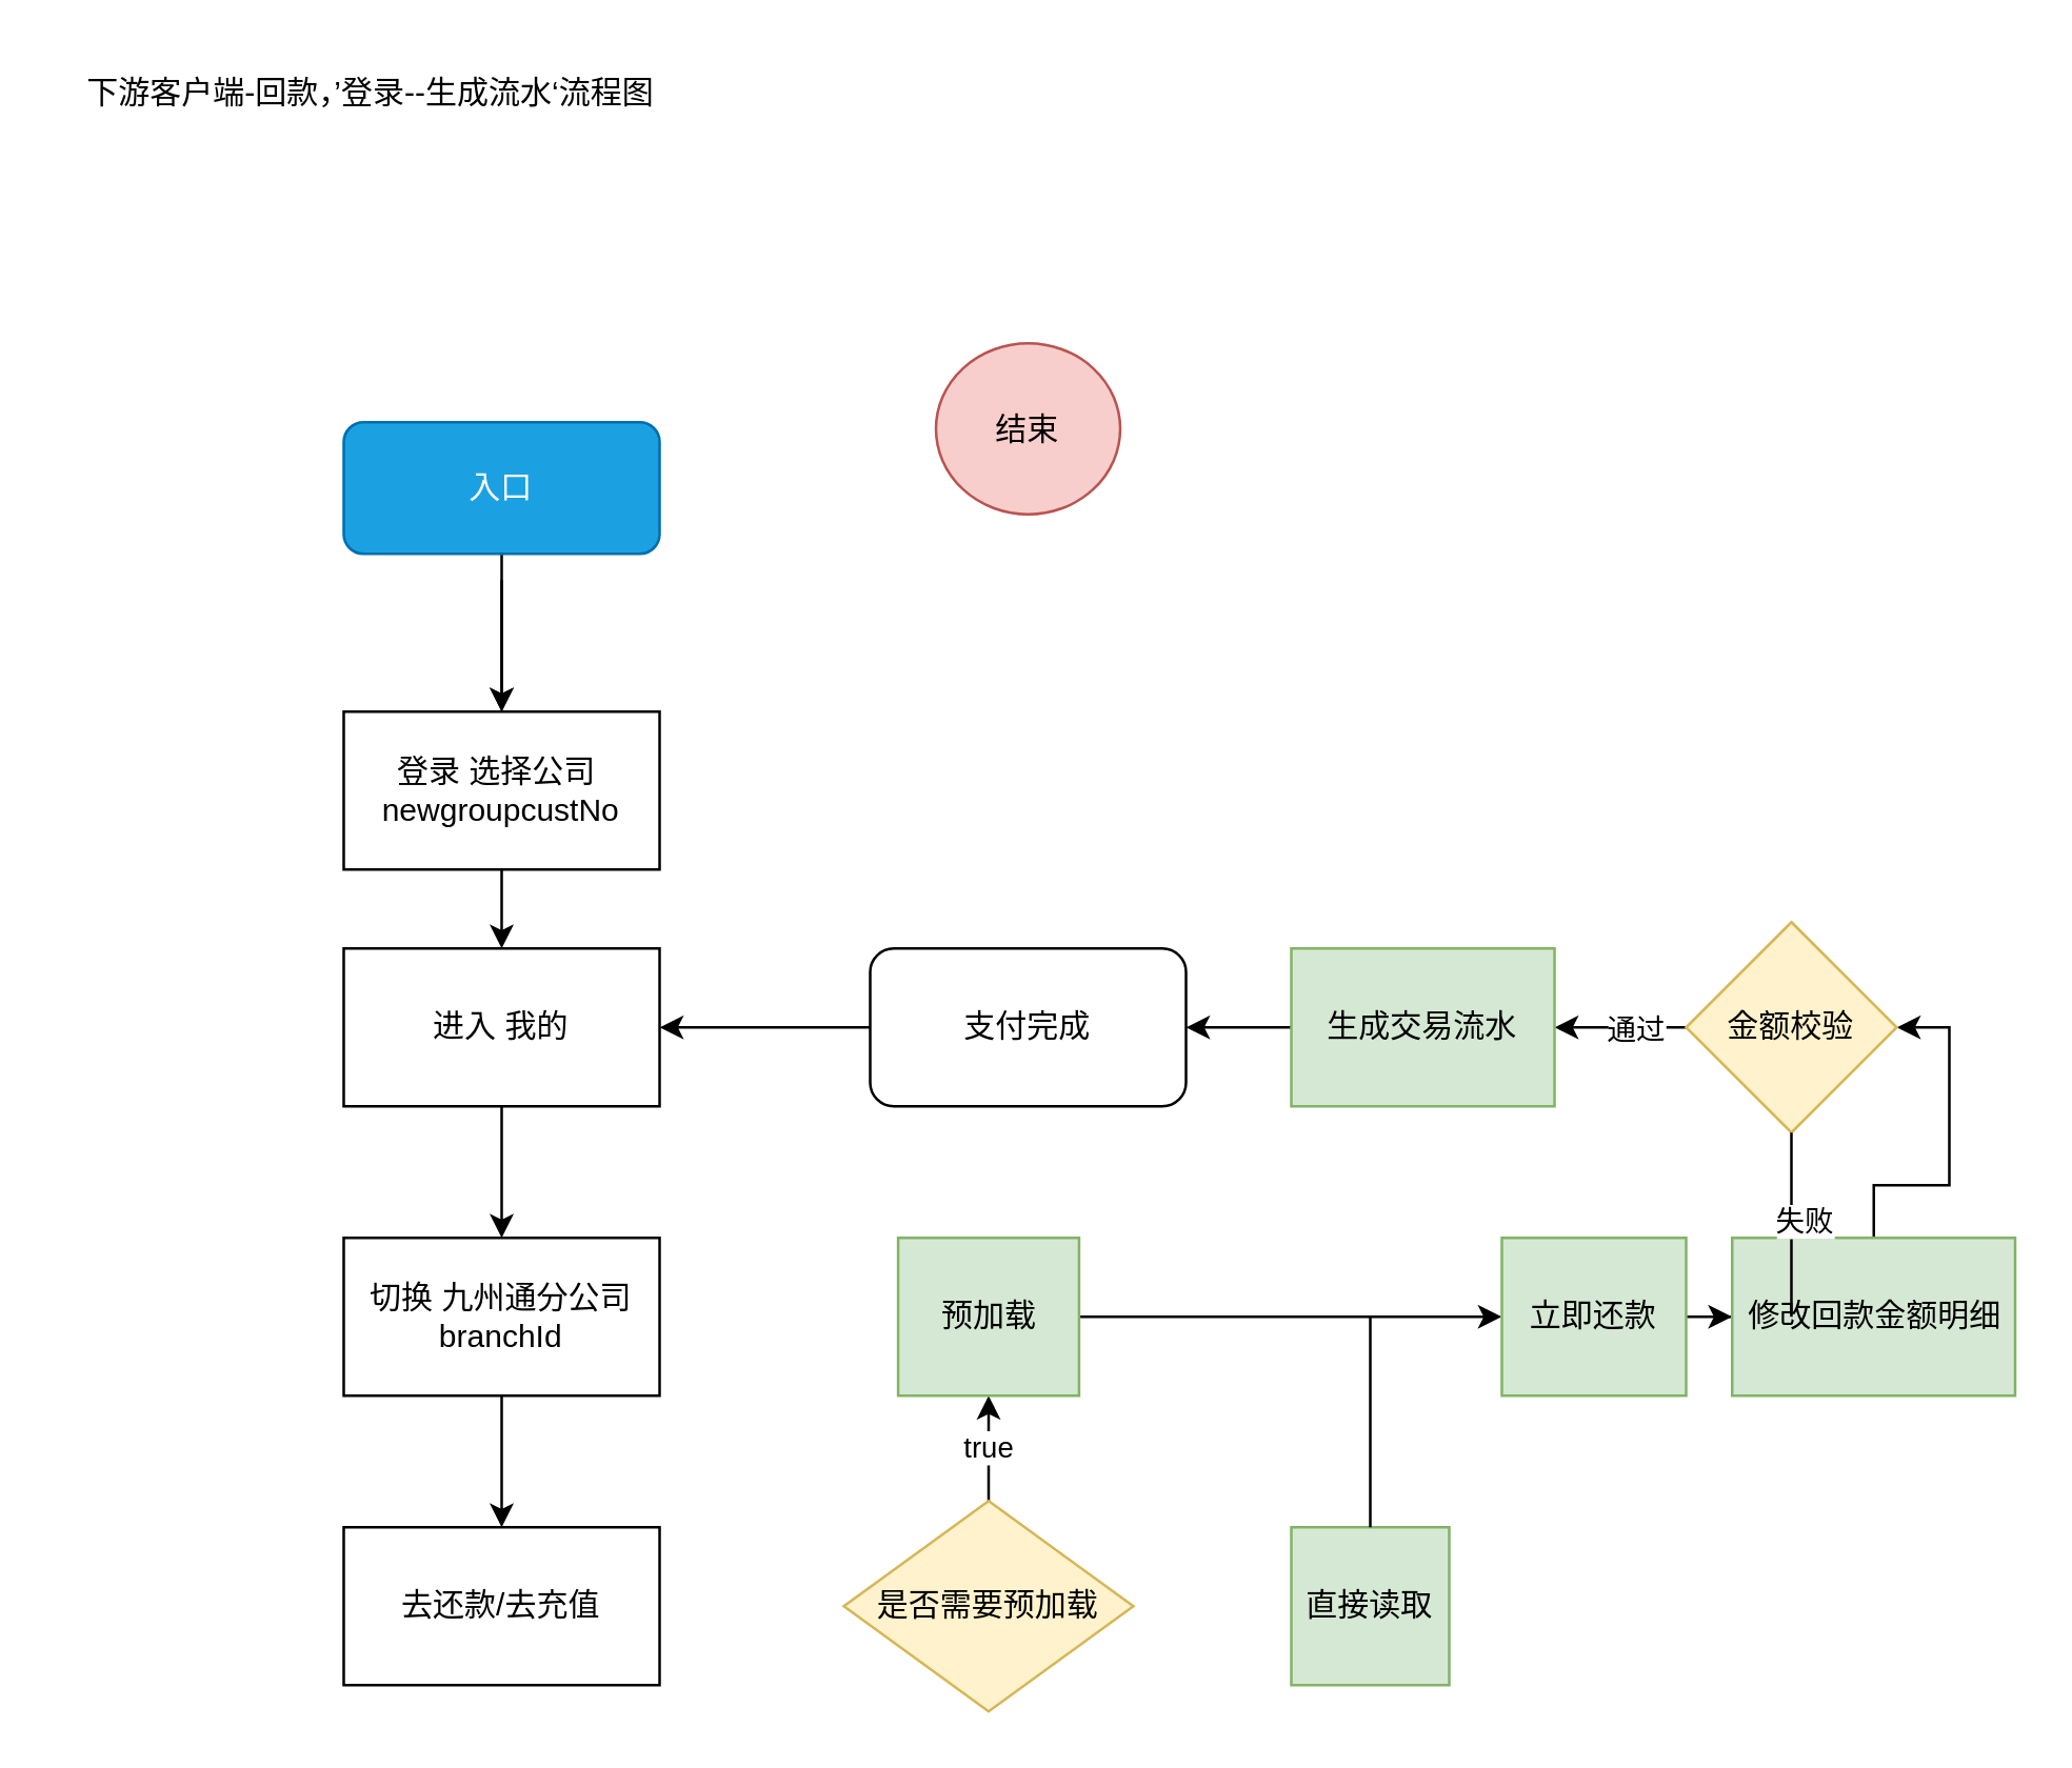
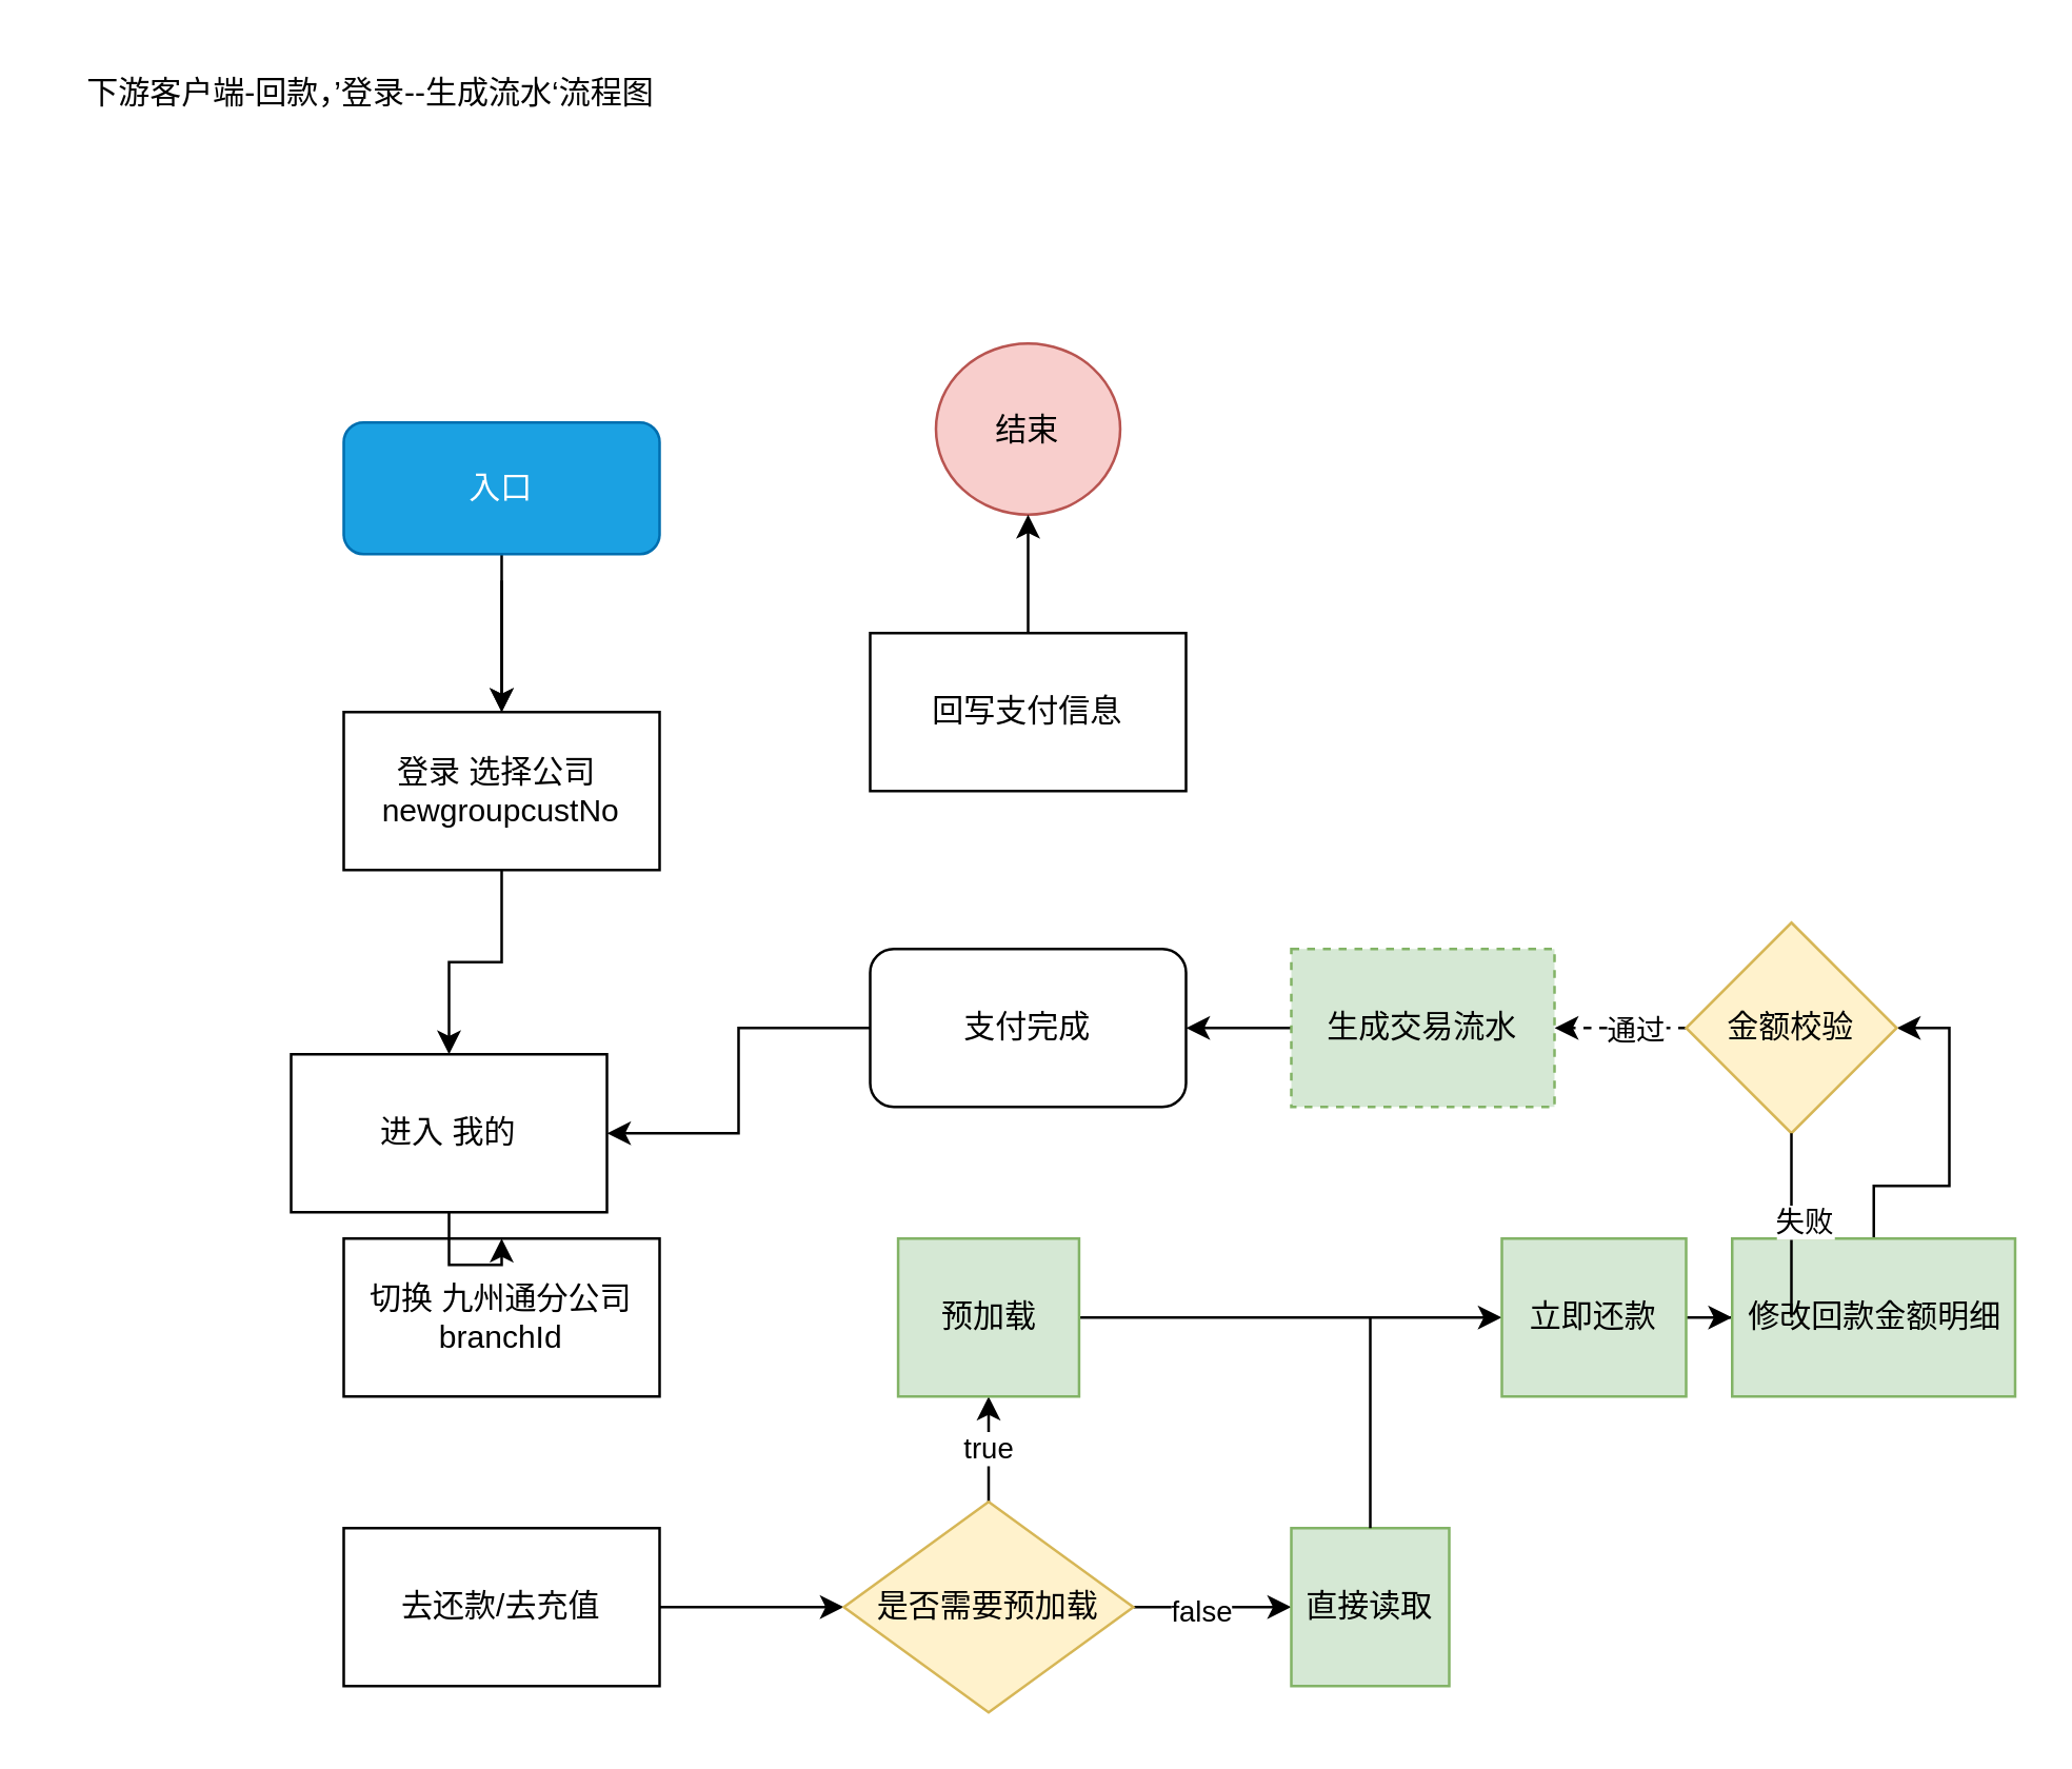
  <mxCell id="0" />
  <mxCell id="1" parent="0" />
  <mxCell id="2" value="" style="edgeStyle=orthogonalEdgeStyle;rounded=0;orthogonalLoop=1;jettySize=auto;html=1;" parent="1" source="3" target="6" edge="1"><mxGeometry relative="1" as="geometry" /></mxCell>
  <mxCell id="3" value="入口" style="rounded=1;whiteSpace=wrap;html=1;fillColor=#1ba1e2;fontColor=#ffffff;strokeColor=#006EAF;" parent="1" vertex="1"><mxGeometry x="130" y="160" width="120" height="50" as="geometry" /></mxCell>
  <mxCell id="4" value="" style="endArrow=classic;html=1;rounded=0;" parent="1" edge="1"><mxGeometry width="50" height="50" relative="1" as="geometry"><mxPoint x="190" y="220" as="sourcePoint" /><mxPoint x="190" y="270" as="targetPoint" /></mxGeometry></mxCell>
  <mxCell id="5" style="edgeStyle=orthogonalEdgeStyle;rounded=0;orthogonalLoop=1;jettySize=auto;html=1;entryX=0.5;entryY=0;entryDx=0;entryDy=0;" parent="1" source="6" target="10" edge="1"><mxGeometry relative="1" as="geometry" /></mxCell>
  <mxCell id="6" value="登录 选择公司&amp;nbsp;&lt;br&gt;newgroupcustNo" style="rounded=0;whiteSpace=wrap;html=1;" parent="1" vertex="1"><mxGeometry x="130" y="270" width="120" height="60" as="geometry" /></mxCell>
- <mxCell id="7" style="edgeStyle=orthogonalEdgeStyle;rounded=0;orthogonalLoop=1;jettySize=auto;html=1;entryX=0.5;entryY=0;entryDx=0;entryDy=0;" parent="1" source="8" target="12" edge="1"><mxGeometry relative="1" as="geometry" /></mxCell>
  <mxCell id="8" value="切换 九州通分公司&lt;br&gt;branchId" style="rounded=0;whiteSpace=wrap;html=1;" parent="1" vertex="1"><mxGeometry x="130" y="470" width="120" height="60" as="geometry" /></mxCell>
  <mxCell id="9" style="edgeStyle=orthogonalEdgeStyle;rounded=0;orthogonalLoop=1;jettySize=auto;html=1;entryX=0.5;entryY=0;entryDx=0;entryDy=0;" parent="1" source="10" target="8" edge="1"><mxGeometry relative="1" as="geometry" /></mxCell>
- <mxCell id="10" value="进入 我的" style="rounded=0;whiteSpace=wrap;html=1;" parent="1" vertex="1"><mxGeometry x="130" y="360" width="120" height="60" as="geometry" /></mxCell>
+ <mxCell id="10" value="进入 我的" style="rounded=0;whiteSpace=wrap;html=1;" parent="1" vertex="1"><mxGeometry x="110" y="400" width="120" height="60" as="geometry" /></mxCell>
+ <mxCell id="11" value="" style="edgeStyle=orthogonalEdgeStyle;rounded=0;orthogonalLoop=1;jettySize=auto;html=1;" parent="1" source="12" target="16" edge="1"><mxGeometry relative="1" as="geometry" /></mxCell>
  <mxCell id="12" value="去还款/去充值" style="rounded=0;whiteSpace=wrap;html=1;" parent="1" vertex="1"><mxGeometry x="130" y="580" width="120" height="60" as="geometry" /></mxCell>
+ <mxCell id="13" value="" style="edgeStyle=orthogonalEdgeStyle;rounded=0;orthogonalLoop=1;jettySize=auto;html=1;" parent="1" source="16" target="17" edge="1"><mxGeometry relative="1" as="geometry" /></mxCell>
+ <mxCell id="14" value="false&lt;br&gt;" style="edgeLabel;html=1;align=center;verticalAlign=middle;resizable=0;points=[];" parent="13" vertex="1" connectable="0"><mxGeometry x="-0.178" y="-1" relative="1" as="geometry"><mxPoint as="offset" /></mxGeometry></mxCell>
  <mxCell id="15" value="true" style="edgeStyle=orthogonalEdgeStyle;rounded=0;orthogonalLoop=1;jettySize=auto;html=1;" parent="1" source="16" target="19" edge="1"><mxGeometry relative="1" as="geometry" /></mxCell>
  <mxCell id="16" value="是否需要预加载" style="rhombus;whiteSpace=wrap;html=1;rounded=0;fillColor=#fff2cc;strokeColor=#d6b656;" parent="1" vertex="1"><mxGeometry x="320" y="570" width="110" height="80" as="geometry" /></mxCell>
  <mxCell id="17" value="直接读取" style="whiteSpace=wrap;html=1;rounded=0;fillColor=#d5e8d4;strokeColor=#82b366;" parent="1" vertex="1"><mxGeometry x="490" y="580" width="60" height="60" as="geometry" /></mxCell>
  <mxCell id="18" value="" style="edgeStyle=orthogonalEdgeStyle;rounded=0;orthogonalLoop=1;jettySize=auto;html=1;" parent="1" source="19" target="21" edge="1"><mxGeometry relative="1" as="geometry" /></mxCell>
  <mxCell id="19" value="预加载" style="whiteSpace=wrap;html=1;rounded=0;fillColor=#d5e8d4;strokeColor=#82b366;" parent="1" vertex="1"><mxGeometry x="340.63" y="470" width="68.75" height="60" as="geometry" /></mxCell>
  <mxCell id="20" value="" style="edgeStyle=orthogonalEdgeStyle;rounded=0;orthogonalLoop=1;jettySize=auto;html=1;" parent="1" source="21" target="23" edge="1"><mxGeometry relative="1" as="geometry" /></mxCell>
  <mxCell id="21" value="立即还款" style="whiteSpace=wrap;html=1;rounded=0;fillColor=#d5e8d4;strokeColor=#82b366;" parent="1" vertex="1"><mxGeometry x="570" y="470" width="70" height="60" as="geometry" /></mxCell>
  <mxCell id="22" style="edgeStyle=orthogonalEdgeStyle;rounded=0;orthogonalLoop=1;jettySize=auto;html=1;entryX=1;entryY=0.5;entryDx=0;entryDy=0;" parent="1" source="23" target="27" edge="1"><mxGeometry relative="1" as="geometry" /></mxCell>
  <mxCell id="23" value="修改回款金额明细" style="whiteSpace=wrap;html=1;rounded=0;fillColor=#d5e8d4;strokeColor=#82b366;" parent="1" vertex="1"><mxGeometry x="657.5" y="470" width="107.5" height="60" as="geometry" /></mxCell>
  <mxCell id="24" value="" style="endArrow=none;html=1;rounded=0;exitX=0.5;exitY=0;exitDx=0;exitDy=0;" parent="1" source="17" edge="1"><mxGeometry width="50" height="50" relative="1" as="geometry"><mxPoint x="680" y="490" as="sourcePoint" /><mxPoint x="520" y="500" as="targetPoint" /></mxGeometry></mxCell>
- <mxCell id="25" style="edgeStyle=orthogonalEdgeStyle;rounded=0;orthogonalLoop=1;jettySize=auto;html=1;entryX=1;entryY=0.5;entryDx=0;entryDy=0;" parent="1" source="27" target="29" edge="1"><mxGeometry relative="1" as="geometry" /></mxCell>
+ <mxCell id="25" style="edgeStyle=orthogonalEdgeStyle;rounded=0;orthogonalLoop=1;jettySize=auto;html=1;entryX=1;entryY=0.5;entryDx=0;entryDy=0;dashed=1;" parent="1" source="27" target="29" edge="1"><mxGeometry relative="1" as="geometry" /></mxCell>
  <mxCell id="26" value="通过" style="edgeLabel;html=1;align=center;verticalAlign=middle;resizable=0;points=[];" parent="25" vertex="1" connectable="0"><mxGeometry x="0.373" relative="1" as="geometry"><mxPoint x="14" as="offset" /></mxGeometry></mxCell>
  <mxCell id="27" value="金额校验" style="rhombus;whiteSpace=wrap;html=1;rounded=0;fillColor=#fff2cc;strokeColor=#d6b656;" parent="1" vertex="1"><mxGeometry x="640" y="350" width="80" height="80" as="geometry" /></mxCell>
  <mxCell id="28" value="" style="edgeStyle=orthogonalEdgeStyle;rounded=0;orthogonalLoop=1;jettySize=auto;html=1;" edge="1" parent="1" source="29" target="35"><mxGeometry relative="1" as="geometry" /></mxCell>
- <mxCell id="29" value="生成交易流水" style="whiteSpace=wrap;html=1;rounded=0;fillColor=#d5e8d4;strokeColor=#82b366;" parent="1" vertex="1"><mxGeometry x="490" y="360" width="100" height="60" as="geometry" /></mxCell>
+ <mxCell id="29" value="生成交易流水" style="whiteSpace=wrap;html=1;rounded=0;fillColor=#d5e8d4;strokeColor=#82b366;dashed=1;" parent="1" vertex="1"><mxGeometry x="490" y="360" width="100" height="60" as="geometry" /></mxCell>
  <mxCell id="30" value="" style="endArrow=none;html=1;rounded=0;" parent="1" edge="1"><mxGeometry width="50" height="50" relative="1" as="geometry"><mxPoint x="680" y="500" as="sourcePoint" /><mxPoint x="680" y="430" as="targetPoint" /></mxGeometry></mxCell>
  <mxCell id="31" value="失败" style="edgeLabel;html=1;align=center;verticalAlign=middle;resizable=0;points=[];" parent="30" vertex="1" connectable="0"><mxGeometry x="0.057" y="-4" relative="1" as="geometry"><mxPoint as="offset" /></mxGeometry></mxCell>
  <mxCell id="32" value="结束" style="ellipse;whiteSpace=wrap;html=1;rounded=0;fillColor=#f8cecc;strokeColor=#b85450;" parent="1" vertex="1"><mxGeometry x="355" y="130" width="70" height="65" as="geometry" /></mxCell>
  <mxCell id="33" value="下游客户端-回款，’登录--生成流水‘流程图" style="text;html=1;align=center;verticalAlign=middle;resizable=0;points=[];autosize=1;strokeColor=none;fillColor=none;" vertex="1" parent="1"><mxGeometry x="20" y="20" width="240" height="30" as="geometry" /></mxCell>
  <mxCell id="34" value="" style="edgeStyle=orthogonalEdgeStyle;rounded=0;orthogonalLoop=1;jettySize=auto;html=1;" edge="1" parent="1" source="35" target="10"><mxGeometry relative="1" as="geometry" /></mxCell>
  <mxCell id="35" value="支付完成" style="whiteSpace=wrap;html=1;rounded=1;" vertex="1" parent="1"><mxGeometry x="330" y="360" width="120" height="60" as="geometry" /></mxCell>
+ <mxCell id="36" style="edgeStyle=orthogonalEdgeStyle;rounded=0;orthogonalLoop=1;jettySize=auto;html=1;" edge="1" parent="1" source="37" target="32"><mxGeometry relative="1" as="geometry" /></mxCell>
+ <mxCell id="37" value="回写支付信息" style="whiteSpace=wrap;html=1;rounded=0;" vertex="1" parent="1"><mxGeometry x="330" y="240" width="120" height="60" as="geometry" /></mxCell>
